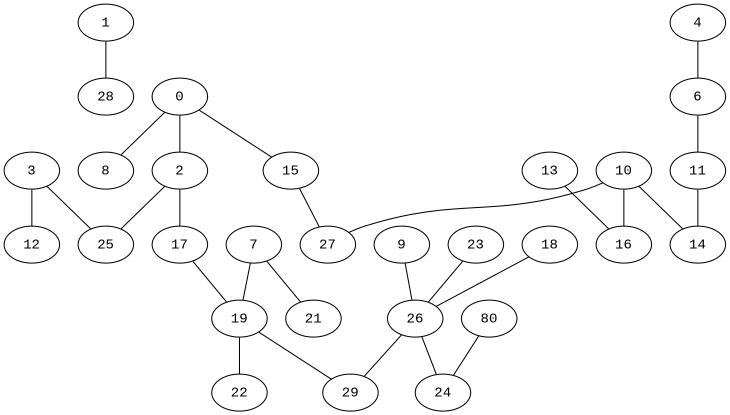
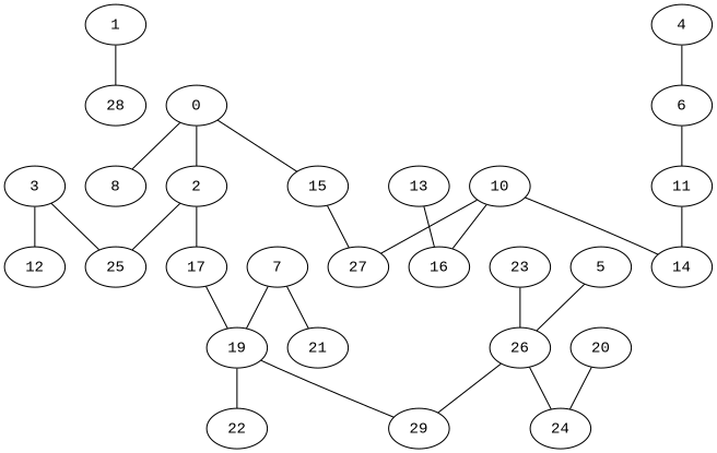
  graph {
    fontname="Liberation Mono"
    node [fontname="Liberation Mono"]
    edge [fontname="Liberation Mono"]
    1
    28
    2
    25
    17
    19
    3
    12
    15
    27
    0
    8
    22
    29
    6
    11
    14
-   9
+   9 [label=5]
    26
    24
    10
    16
    7
    21
    13
-   20 [label=80]
+   20
    23
    4
-   18
    1 -- 28
    2 -- 25
    2 -- 17
    17 -- 19
    19 -- 22
    19 -- 29
    3 -- 25
    3 -- 12
    15 -- 27
    0 -- 2
    0 -- 15
    0 -- 8
    6 -- 11
    11 -- 14
    9 -- 26
    26 -- 29
    26 -- 24
    10 -- 27
    10 -- 14
    10 -- 16
    7 -- 19
    7 -- 21
    13 -- 16
    20 -- 24
    23 -- 26
    4 -- 6
-   18 -- 26
  }
